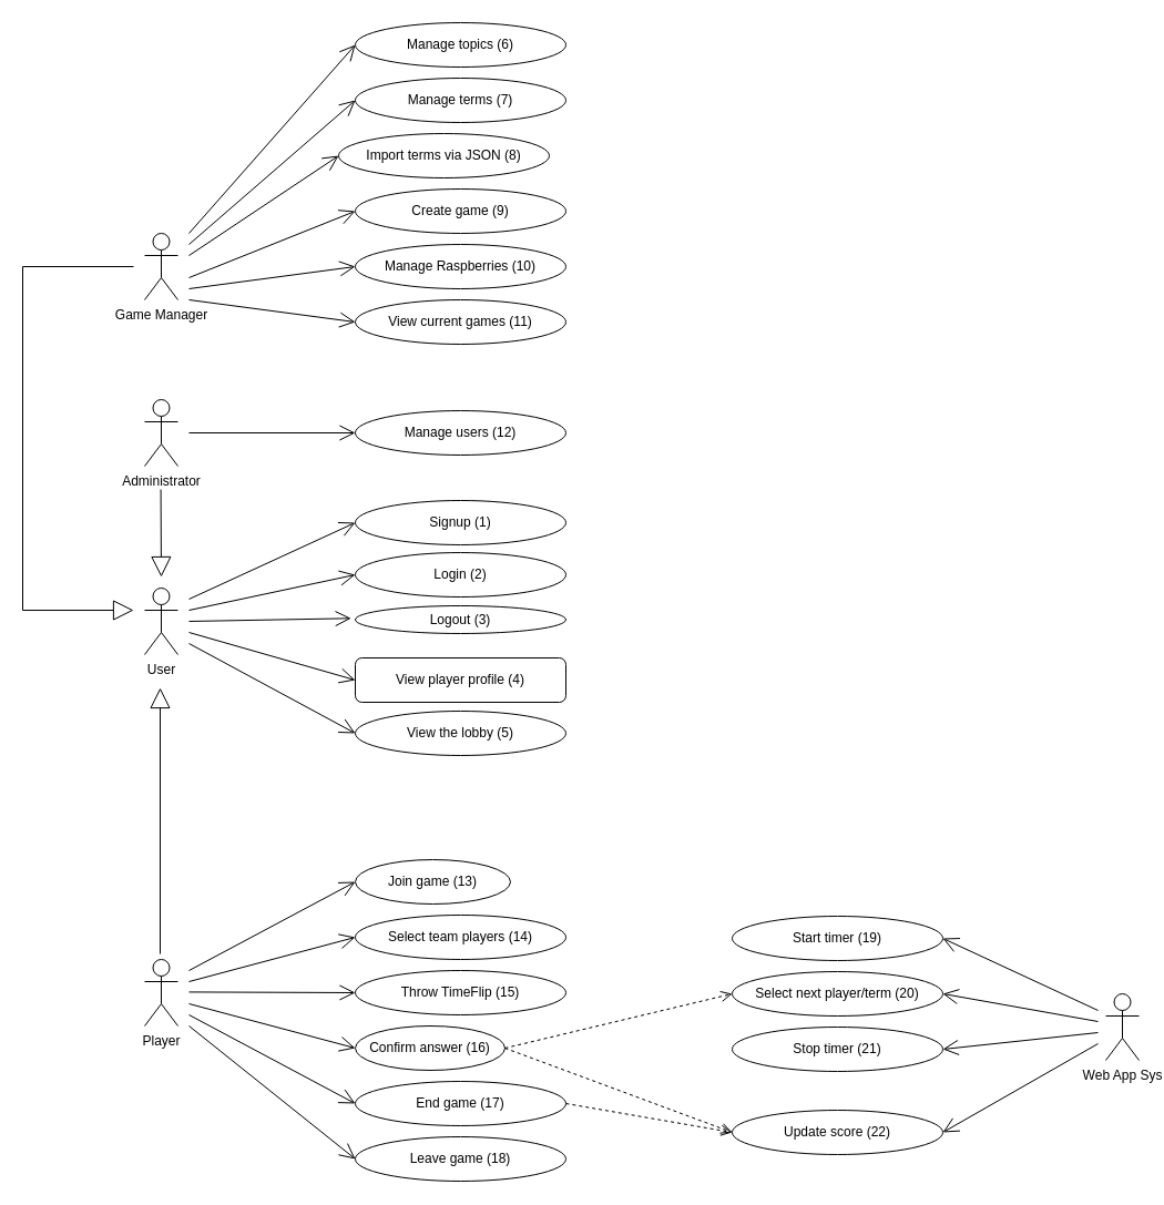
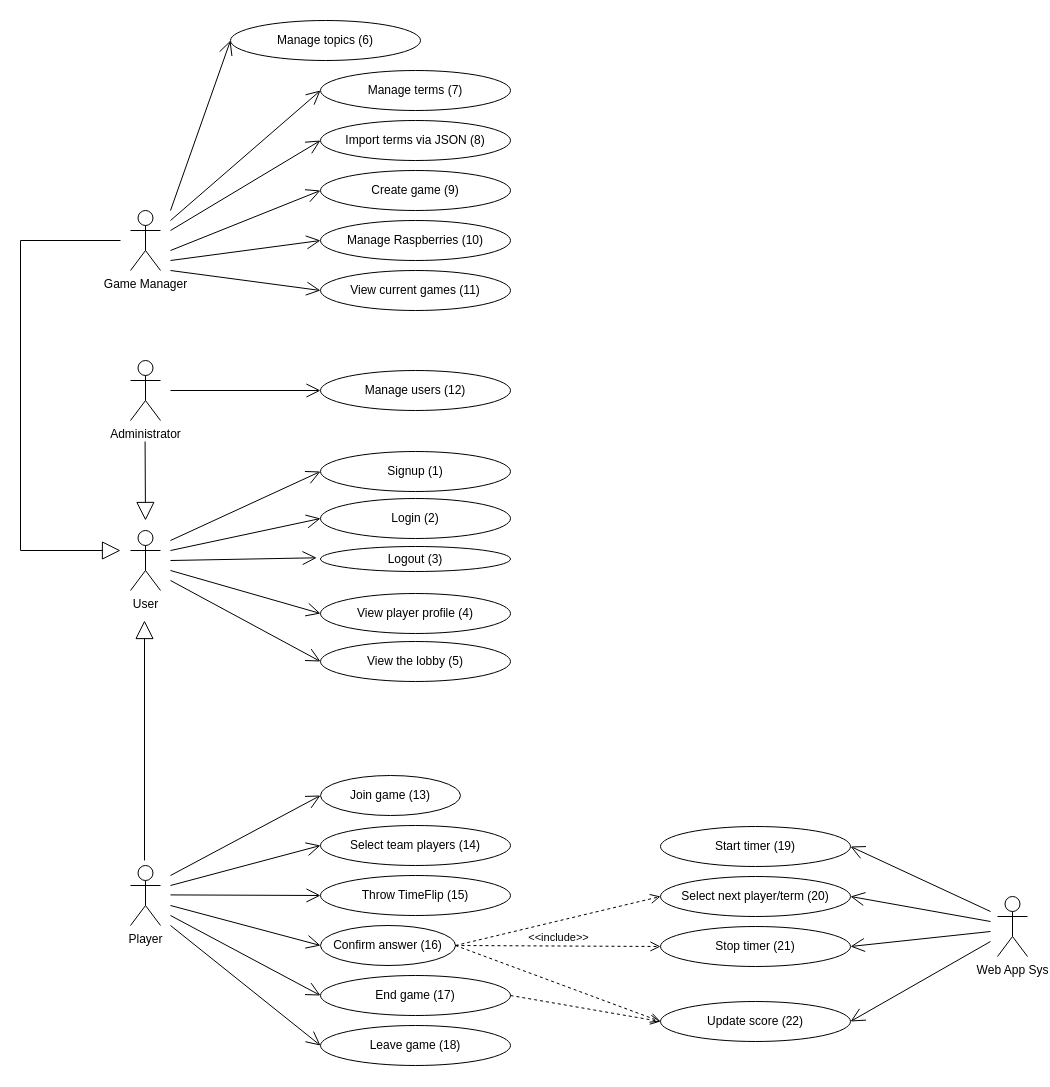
  <mxCell id="0" />
  <mxCell id="1" parent="0" />
  <mxCell id="2" value="Game Manager" style="shape=umlActor;verticalLabelPosition=bottom;verticalAlign=top;html=1;" parent="1" vertex="1"><mxGeometry x="130" y="210" width="30" height="60" as="geometry" /></mxCell>
  <mxCell id="3" value="User" style="shape=umlActor;verticalLabelPosition=bottom;verticalAlign=top;html=1;" parent="1" vertex="1"><mxGeometry x="130" y="530" width="30" height="60" as="geometry" /></mxCell>
  <mxCell id="4" value="Web App Sys" style="shape=umlActor;verticalLabelPosition=bottom;verticalAlign=top;html=1;" parent="1" vertex="1"><mxGeometry x="997" y="896" width="30" height="60" as="geometry" /></mxCell>
  <mxCell id="5" value="Administrator" style="shape=umlActor;verticalLabelPosition=bottom;verticalAlign=top;html=1;" parent="1" vertex="1"><mxGeometry x="130" y="360" width="30" height="60" as="geometry" /></mxCell>
  <mxCell id="6" value="Manage users (12)" style="ellipse;whiteSpace=wrap;html=1;" parent="1" vertex="1"><mxGeometry x="320" y="370" width="190" height="40" as="geometry" /></mxCell>
  <mxCell id="7" value="End game (17)" style="ellipse;whiteSpace=wrap;html=1;" parent="1" vertex="1"><mxGeometry x="320" y="975" width="190" height="40" as="geometry" /></mxCell>
  <mxCell id="8" value="Manage terms (7)" style="ellipse;whiteSpace=wrap;html=1;" parent="1" vertex="1"><mxGeometry x="320" y="70" width="190" height="40" as="geometry" /></mxCell>
  <mxCell id="9" value="Create game (9)" style="ellipse;whiteSpace=wrap;html=1;" parent="1" vertex="1"><mxGeometry x="320" y="170" width="190" height="40" as="geometry" /></mxCell>
  <mxCell id="10" value="Select team players (14)" style="ellipse;whiteSpace=wrap;html=1;" parent="1" vertex="1"><mxGeometry x="320" y="825" width="190" height="40" as="geometry" /></mxCell>
  <mxCell id="11" value="Select next player/term (20)" style="ellipse;whiteSpace=wrap;html=1;flipV=1;" parent="1" vertex="1"><mxGeometry x="660" y="876" width="190" height="40" as="geometry" /></mxCell>
  <mxCell id="12" value="Login (2)" style="ellipse;whiteSpace=wrap;html=1;" parent="1" vertex="1"><mxGeometry x="320" y="498" width="190" height="40" as="geometry" /></mxCell>
  <mxCell id="13" value="Logout (3)" style="ellipse;whiteSpace=wrap;html=1;" parent="1" vertex="1"><mxGeometry x="320" y="546" width="190" height="25" as="geometry" /></mxCell>
  <mxCell id="14" value="Update score (22)" style="ellipse;whiteSpace=wrap;html=1;flipV=1;" parent="1" vertex="1"><mxGeometry x="660" y="1001" width="190" height="40" as="geometry" /></mxCell>
- <mxCell id="15" value="View player profile (4)" style="whiteSpace=wrap;html=1;rounded=1;" parent="1" vertex="1"><mxGeometry x="320" y="593" width="190" height="40" as="geometry" /></mxCell>
+ <mxCell id="15" value="View player profile (4)" style="ellipse;whiteSpace=wrap;html=1;" parent="1" vertex="1"><mxGeometry x="320" y="593" width="190" height="40" as="geometry" /></mxCell>
  <mxCell id="16" value="Throw TimeFlip (15)" style="ellipse;whiteSpace=wrap;html=1;" parent="1" vertex="1"><mxGeometry x="320" y="875" width="190" height="40" as="geometry" /></mxCell>
  <mxCell id="17" value="" style="endArrow=block;endSize=16;endFill=0;html=1;" parent="1" edge="1"><mxGeometry width="160" relative="1" as="geometry"><mxPoint x="144" y="860" as="sourcePoint" /><mxPoint x="144" y="620" as="targetPoint" /></mxGeometry></mxCell>
  <mxCell id="18" value="" style="endArrow=block;endSize=16;endFill=0;html=1;" parent="1" edge="1"><mxGeometry width="160" relative="1" as="geometry"><mxPoint x="144.58" y="441" as="sourcePoint" /><mxPoint x="145" y="520" as="targetPoint" /></mxGeometry></mxCell>
  <mxCell id="19" value="" style="endArrow=open;endFill=1;endSize=12;html=1;entryX=0;entryY=0.5;entryDx=0;entryDy=0;" parent="1" target="49" edge="1"><mxGeometry width="160" relative="1" as="geometry"><mxPoint y="260" as="sourcePoint" x="170" /><mxPoint x="320" y="320" as="targetPoint" /></mxGeometry></mxCell>
+ <mxCell id="20" value="&amp;lt;&amp;lt;include&amp;gt;&amp;gt;" style="html=1;verticalAlign=bottom;endArrow=open;dashed=1;endSize=8;exitX=1;exitY=0.5;exitDx=0;exitDy=0;entryX=0;entryY=0.5;entryDx=0;entryDy=0;" parent="1" source="31" target="45" edge="1"><mxGeometry relative="1" as="geometry"><mxPoint x="640" y="1030" as="sourcePoint" /><mxPoint x="570" y="1010" as="targetPoint" /></mxGeometry></mxCell>
  <mxCell id="21" value="" style="endArrow=open;endFill=1;endSize=12;html=1;entryX=0;entryY=0.5;entryDx=0;entryDy=0;" parent="1" target="6" edge="1"><mxGeometry width="160" relative="1" as="geometry"><mxPoint y="390" as="sourcePoint" x="170" /><mxPoint x="225" y="380" as="targetPoint" /></mxGeometry></mxCell>
  <mxCell id="22" value="" style="endArrow=open;endFill=1;endSize=12;html=1;entryX=0;entryY=0.5;entryDx=0;entryDy=0;" parent="1" target="12" edge="1"><mxGeometry width="160" relative="1" as="geometry"><mxPoint y="550" as="sourcePoint" x="170" /><mxPoint x="215" y="525" as="targetPoint" /></mxGeometry></mxCell>
  <mxCell id="23" value="" style="endArrow=open;endFill=1;endSize=12;html=1;entryX=-0.02;entryY=0.452;entryDx=0;entryDy=0;entryPerimeter=0;" parent="1" target="13" edge="1"><mxGeometry width="160" relative="1" as="geometry"><mxPoint y="560" as="sourcePoint" x="170" /><mxPoint x="205" y="589.52" as="targetPoint" /></mxGeometry></mxCell>
  <mxCell id="24" value="" style="endArrow=open;endFill=1;endSize=12;html=1;entryX=0;entryY=0.5;entryDx=0;entryDy=0;" parent="1" target="15" edge="1"><mxGeometry width="160" relative="1" as="geometry"><mxPoint y="570" as="sourcePoint" x="170" /><mxPoint x="305" y="670" as="targetPoint" /></mxGeometry></mxCell>
  <mxCell id="25" value="Player" style="shape=umlActor;verticalLabelPosition=bottom;verticalAlign=top;html=1;" parent="1" vertex="1"><mxGeometry x="130" y="865" width="30" height="60" as="geometry" /></mxCell>
  <mxCell id="26" value="" style="endArrow=open;endFill=1;endSize=12;html=1;entryX=0;entryY=0.5;entryDx=0;entryDy=0;" parent="1" target="8" edge="1"><mxGeometry width="160" relative="1" as="geometry"><mxPoint y="220" as="sourcePoint" x="170" /><mxPoint x="215" y="220" as="targetPoint" /></mxGeometry></mxCell>
  <mxCell id="27" value="" style="endArrow=open;endFill=1;endSize=12;html=1;entryX=0;entryY=0.5;entryDx=0;entryDy=0;" parent="1" target="9" edge="1"><mxGeometry width="160" relative="1" as="geometry"><mxPoint y="250" as="sourcePoint" x="170" /><mxPoint x="205" y="270" as="targetPoint" /></mxGeometry></mxCell>
  <mxCell id="28" value="" style="endArrow=block;endSize=16;endFill=0;html=1;" parent="1" edge="1"><mxGeometry width="160" relative="1" as="geometry"><mxPoint x="20" y="550" as="sourcePoint" /><mxPoint x="120" y="550" as="targetPoint" /></mxGeometry></mxCell>
  <mxCell id="29" value="" style="endArrow=none;html=1;" parent="1" edge="1"><mxGeometry width="50" height="50" relative="1" as="geometry"><mxPoint x="20" y="550" as="sourcePoint" /><mxPoint x="20" y="240" as="targetPoint" /></mxGeometry></mxCell>
  <mxCell id="30" value="" style="endArrow=none;html=1;" parent="1" edge="1"><mxGeometry width="50" height="50" relative="1" as="geometry"><mxPoint x="120" y="240" as="sourcePoint" /><mxPoint x="20" y="240" as="targetPoint" /></mxGeometry></mxCell>
  <mxCell id="31" value="Confirm answer (16)" style="ellipse;whiteSpace=wrap;html=1;" parent="1" vertex="1"><mxGeometry x="320" y="925" width="135" height="40" as="geometry" /></mxCell>
  <mxCell id="32" value="" style="endArrow=open;endFill=1;endSize=12;html=1;entryX=0;entryY=0.5;entryDx=0;entryDy=0;" parent="1" target="10" edge="1"><mxGeometry width="160" relative="1" as="geometry"><mxPoint y="885" as="sourcePoint" x="170" /><mxPoint x="200" y="1035" as="targetPoint" /></mxGeometry></mxCell>
  <mxCell id="33" value="" style="endArrow=open;endFill=1;endSize=12;html=1;entryX=0;entryY=0.5;entryDx=0;entryDy=0;" parent="1" target="16" edge="1"><mxGeometry width="160" relative="1" as="geometry"><mxPoint y="894.41" as="sourcePoint" x="170" /><mxPoint x="300" y="894.41" as="targetPoint" /></mxGeometry></mxCell>
  <mxCell id="34" value="" style="endArrow=open;endFill=1;endSize=12;html=1;entryX=0;entryY=0.5;entryDx=0;entryDy=0;" parent="1" target="31" edge="1"><mxGeometry width="160" relative="1" as="geometry"><mxPoint y="905" as="sourcePoint" x="170" /><mxPoint x="310" y="995" as="targetPoint" /></mxGeometry></mxCell>
  <mxCell id="35" value="" style="endArrow=open;endFill=1;endSize=12;html=1;entryX=0;entryY=0.5;entryDx=0;entryDy=0;" parent="1" target="7" edge="1"><mxGeometry width="160" relative="1" as="geometry"><mxPoint y="915" as="sourcePoint" x="170" /><mxPoint x="310" y="1045" as="targetPoint" /></mxGeometry></mxCell>
  <mxCell id="36" value="" style="endArrow=open;endFill=1;endSize=12;html=1;entryX=0;entryY=0.5;entryDx=0;entryDy=0;" parent="1" target="55" edge="1"><mxGeometry width="160" relative="1" as="geometry"><mxPoint y="875" as="sourcePoint" x="170" /><mxPoint x="300" y="835" as="targetPoint" /></mxGeometry></mxCell>
  <mxCell id="37" value="" style="endArrow=open;endFill=1;endSize=12;html=1;entryX=1;entryY=0.5;entryDx=0;entryDy=0;" parent="1" target="11" edge="1"><mxGeometry width="160" relative="1" as="geometry"><mxPoint x="990" y="921" as="sourcePoint" /><mxPoint x="846" y="971" as="targetPoint" /></mxGeometry></mxCell>
  <mxCell id="38" value="" style="endArrow=open;endFill=1;endSize=12;html=1;entryX=1;entryY=0.5;entryDx=0;entryDy=0;" parent="1" target="14" edge="1"><mxGeometry width="160" relative="1" as="geometry"><mxPoint x="990" y="941" as="sourcePoint" /><mxPoint x="850" y="1021" as="targetPoint" /></mxGeometry></mxCell>
  <mxCell id="39" value="" style="html=1;verticalAlign=bottom;endArrow=open;dashed=1;endSize=8;entryX=0;entryY=0.5;entryDx=0;entryDy=0;" parent="1" target="14" edge="1"><mxGeometry relative="1" as="geometry"><mxPoint x="510" y="995" as="sourcePoint" /><mxPoint x="530" y="1090" as="targetPoint" /></mxGeometry></mxCell>
  <mxCell id="40" value="Leave game (18)" style="ellipse;whiteSpace=wrap;html=1;" parent="1" vertex="1"><mxGeometry x="320" y="1025" width="190" height="40" as="geometry" /></mxCell>
  <mxCell id="41" value="" style="endArrow=open;endFill=1;endSize=12;html=1;entryX=0;entryY=0.5;entryDx=0;entryDy=0;" parent="1" target="40" edge="1"><mxGeometry width="160" relative="1" as="geometry"><mxPoint y="925" as="sourcePoint" x="170" /><mxPoint x="310" y="1095" as="targetPoint" /></mxGeometry></mxCell>
- <mxCell id="42" value="Manage topics (6)" style="ellipse;whiteSpace=wrap;html=1;" parent="1" vertex="1"><mxGeometry x="320" y="20" width="190" height="40" as="geometry" /></mxCell>
+ <mxCell id="42" value="Manage topics (6)" style="ellipse;whiteSpace=wrap;html=1;" parent="1" vertex="1"><mxGeometry x="230" y="20" width="190" height="40" as="geometry" /></mxCell>
  <mxCell id="43" value="" style="endArrow=open;endFill=1;endSize=12;html=1;entryX=0;entryY=0.5;entryDx=0;entryDy=0;" parent="1" target="42" edge="1"><mxGeometry width="160" relative="1" as="geometry"><mxPoint y="210" as="sourcePoint" x="170" /><mxPoint x="330" y="230" as="targetPoint" /></mxGeometry></mxCell>
  <mxCell id="44" value="Start timer (19)" style="ellipse;whiteSpace=wrap;html=1;flipV=1;" parent="1" vertex="1"><mxGeometry x="660" y="826" width="190" height="40" as="geometry" /></mxCell>
  <mxCell id="45" value="Stop timer (21)" style="ellipse;whiteSpace=wrap;html=1;flipV=1;" parent="1" vertex="1"><mxGeometry x="660" y="926" width="190" height="40" as="geometry" /></mxCell>
  <mxCell id="46" value="" style="endArrow=open;endFill=1;endSize=12;html=1;entryX=1;entryY=0.5;entryDx=0;entryDy=0;" parent="1" target="45" edge="1"><mxGeometry width="160" relative="1" as="geometry"><mxPoint x="990" y="931" as="sourcePoint" /><mxPoint x="846" y="921" as="targetPoint" /></mxGeometry></mxCell>
  <mxCell id="47" value="" style="endArrow=open;endFill=1;endSize=12;html=1;entryX=1;entryY=0.5;entryDx=0;entryDy=0;" parent="1" target="44" edge="1"><mxGeometry width="160" relative="1" as="geometry"><mxPoint x="990" y="911" as="sourcePoint" /><mxPoint x="846" y="871" as="targetPoint" /></mxGeometry></mxCell>
- <mxCell id="48" value="Import terms via JSON (8)" style="ellipse;whiteSpace=wrap;html=1;" parent="1" vertex="1"><mxGeometry x="305" y="120" width="190" height="40" as="geometry" /></mxCell>
+ <mxCell id="48" value="Import terms via JSON (8)" style="ellipse;whiteSpace=wrap;html=1;" parent="1" vertex="1"><mxGeometry x="320" y="120" width="190" height="40" as="geometry" /></mxCell>
  <mxCell id="49" value="Manage Raspberries (10)" style="ellipse;whiteSpace=wrap;html=1;" parent="1" vertex="1"><mxGeometry x="320" y="220" width="190" height="40" as="geometry" /></mxCell>
  <mxCell id="50" value="" style="endArrow=open;endFill=1;endSize=12;html=1;entryX=0;entryY=0.5;entryDx=0;entryDy=0;" parent="1" target="48" edge="1"><mxGeometry width="160" relative="1" as="geometry"><mxPoint y="230" as="sourcePoint" x="170" /><mxPoint x="330" y="50" as="targetPoint" /></mxGeometry></mxCell>
  <mxCell id="51" value="View current games (11)" style="ellipse;whiteSpace=wrap;html=1;" parent="1" vertex="1"><mxGeometry x="320" y="270" width="190" height="40" as="geometry" /></mxCell>
  <mxCell id="52" value="" style="endArrow=open;endFill=1;endSize=12;html=1;entryX=0;entryY=0.5;entryDx=0;entryDy=0;" parent="1" target="51" edge="1"><mxGeometry width="160" relative="1" as="geometry"><mxPoint y="270" as="sourcePoint" x="170" /><mxPoint x="330" y="250" as="targetPoint" /></mxGeometry></mxCell>
  <mxCell id="53" value="View the lobby (5)" style="ellipse;whiteSpace=wrap;html=1;" parent="1" vertex="1"><mxGeometry x="320" y="641" width="190" height="40" as="geometry" /></mxCell>
  <mxCell id="54" value="" style="endArrow=open;endFill=1;endSize=12;html=1;entryX=0;entryY=0.5;entryDx=0;entryDy=0;" parent="1" target="53" edge="1"><mxGeometry width="160" relative="1" as="geometry"><mxPoint y="580" as="sourcePoint" x="170" /><mxPoint x="305" y="720" as="targetPoint" /></mxGeometry></mxCell>
  <mxCell id="55" value="Join game (13)" style="ellipse;whiteSpace=wrap;html=1;" parent="1" vertex="1"><mxGeometry x="320" y="775" width="140" height="40" as="geometry" /></mxCell>
  <mxCell id="56" value="" style="html=1;verticalAlign=bottom;endArrow=open;dashed=1;endSize=8;entryX=0;entryY=0.5;entryDx=0;entryDy=0;exitX=1;exitY=0.5;exitDx=0;exitDy=0;" parent="1" source="31" target="14" edge="1"><mxGeometry relative="1" as="geometry"><mxPoint x="520" y="1005" as="sourcePoint" /><mxPoint x="670" y="1015" as="targetPoint" /></mxGeometry></mxCell>
  <mxCell id="57" value="" style="html=1;verticalAlign=bottom;endArrow=open;dashed=1;endSize=8;exitX=1;exitY=0.5;exitDx=0;exitDy=0;entryX=0;entryY=0.5;entryDx=0;entryDy=0;" parent="1" source="31" target="11" edge="1"><mxGeometry relative="1" as="geometry"><mxPoint x="520" y="905" as="sourcePoint" /><mxPoint x="670" y="865" as="targetPoint" /></mxGeometry></mxCell>
  <mxCell id="58" value="Signup (1)" style="ellipse;whiteSpace=wrap;html=1;" vertex="1" parent="1"><mxGeometry x="320" y="451" width="190" height="40" as="geometry" /></mxCell>
  <mxCell id="59" value="" style="endArrow=open;endFill=1;endSize=12;html=1;entryX=0;entryY=0.5;entryDx=0;entryDy=0;" edge="1" parent="1" target="58"><mxGeometry width="160" relative="1" as="geometry"><mxPoint y="540" as="sourcePoint" x="170" /><mxPoint x="330" y="528" as="targetPoint" /></mxGeometry></mxCell>
